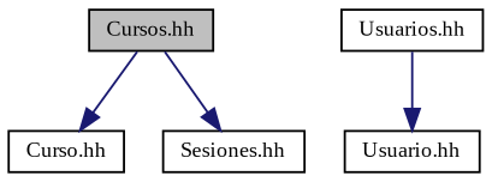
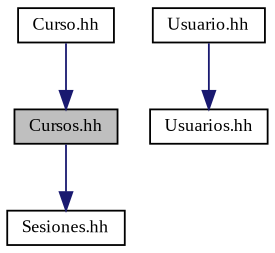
  digraph {
    fontname="Liberation Serif"
    node [color=black fillcolor=white fontname="Liberation Serif" fontsize=10 shape=record style=filled]
    edge [color=midnightblue fontname="Liberation Serif" fontsize=10 labelfontname=FreeSans labelfontsize=10 style=solid]
    n1 [fillcolor=grey75 fontcolor=black height=0.2 label="Cursos.hh" width=0.4]
    n2 [height=0.2 label="Curso.hh" width=0.4]
    n3 [height=0.2 label="Sesiones.hh" width=0.4]
    n4 [height=0.2 label="Usuarios.hh" width=0.4]
    n5 [height=0.2 label="Usuario.hh" width=0.4]
-   n1 -> n2
+   n2 -> n1
    n1 -> n3
-   n4 -> n5
+   n5 -> n4
  }
